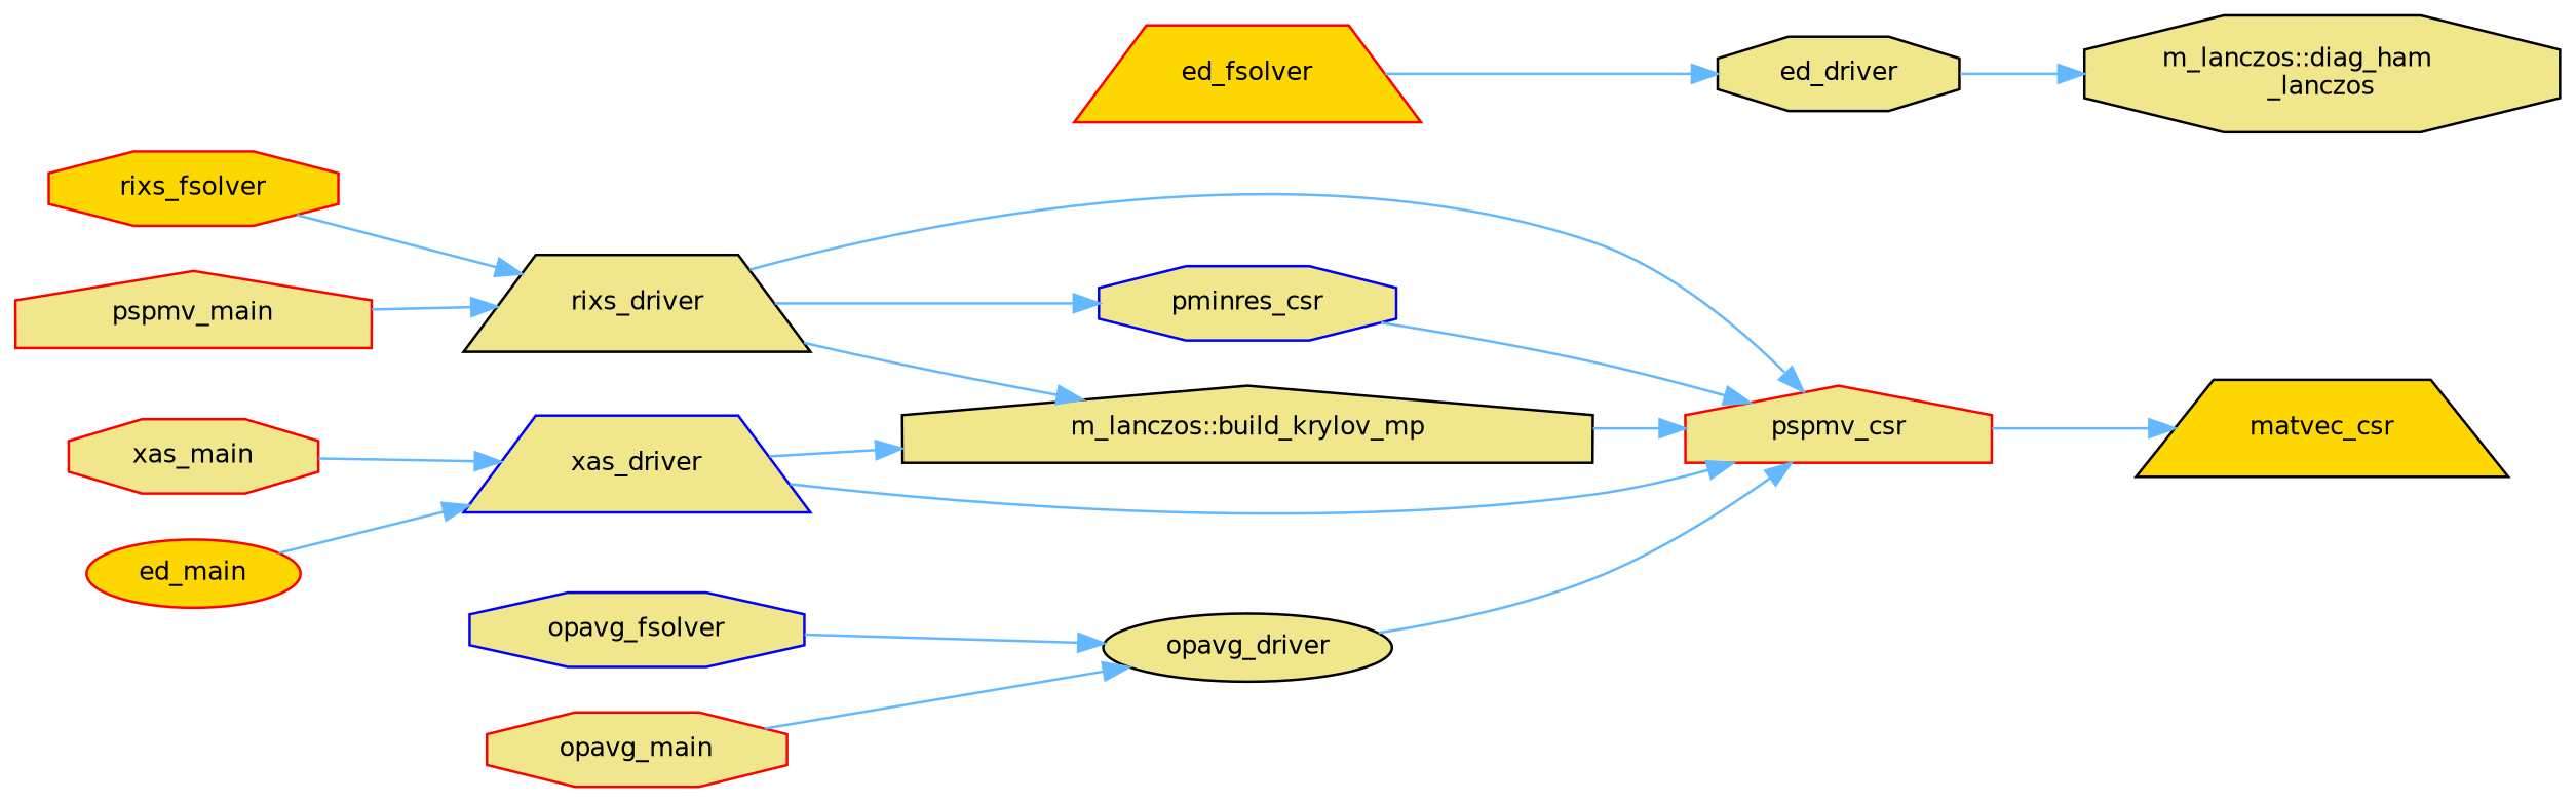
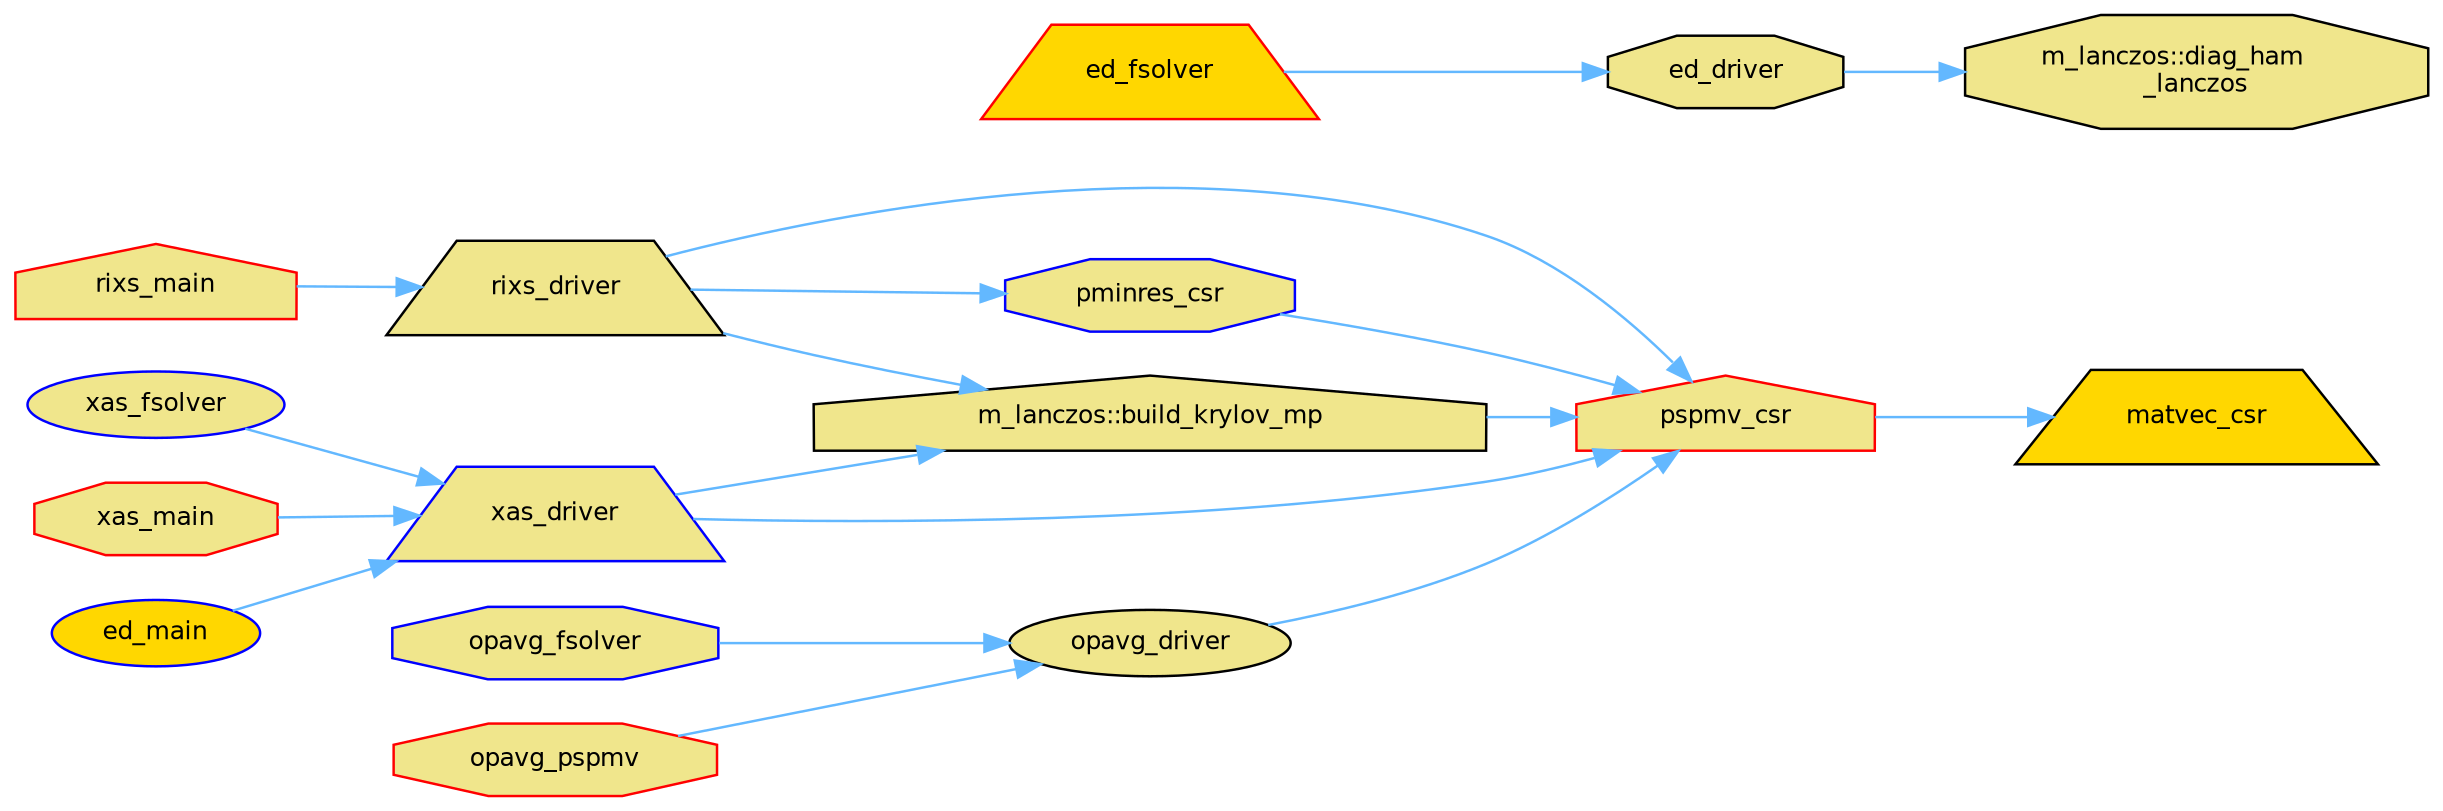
  digraph {
    rankdir=RL
    node [color=black fillcolor=khaki fontname=Helvetica fontsize=10 shape=octagon style=filled]
    edge [color=steelblue1 dir=back fontname=Helvetica fontsize=10 labelfontname=Helvetica labelfontsize=10 style=solid]
    n1 [fillcolor=gold fontcolor=black height=0.2 label=matvec_csr shape=trapezium width=0.4]
    n2 [color=red height=0.2 label=pspmv_csr shape=house width=0.4]
    n3 [height=0.2 label="m_lanczos::build_krylov_mp" shape=house width=0.4]
    n4 [height=0.2 label=rixs_driver shape=trapezium width=0.4]
    n5 [color=blue height=0.2 label=xas_driver shape=trapezium width=0.4]
    n6 [height=0.2 label=opavg_driver shape=ellipse width=0.4]
    n7 [color=blue height=0.2 label=pminres_csr width=0.4]
-   n8 [color=red fillcolor=gold height=0.2 label=rixs_fsolver width=0.4]
-   n9 [color=red height=0.2 label=pspmv_main shape=house width=0.4]
+   n9 [color=red height=0.2 label=rixs_main shape=house width=0.4]
+   n10 [color=blue height=0.2 label=xas_fsolver shape=ellipse width=0.4]
    n11 [color=red height=0.2 label=xas_main width=0.4]
-   n12 [color=red fillcolor=gold height=0.2 label=ed_main shape=ellipse width=0.4]
+   n12 [color=blue fillcolor=gold height=0.2 label=ed_main shape=ellipse width=0.4]
    n13 [height=0.2 label="m_lanczos::diag_ham\l_lanczos" width=0.4]
    n14 [height=0.2 label=ed_driver width=0.4]
    n15 [color=blue height=0.2 label=opavg_fsolver width=0.4]
-   n16 [color=red height=0.2 label=opavg_main width=0.4]
+   n16 [color=red height=0.2 label=opavg_pspmv width=0.4]
    n17 [color=red fillcolor=gold height=0.2 label=ed_fsolver shape=trapezium width=0.4]
    n1 -> n2
    n2 -> n3
    n2 -> n4
    n2 -> n5
    n2 -> n6
    n2 -> n7
    n3 -> n4
    n3 -> n5
-   n4 -> n8
    n4 -> n9
+   n5 -> n10
    n5 -> n11
    n5 -> n12
    n6 -> n15
    n6 -> n16
    n7 -> n4
    n13 -> n14
    n14 -> n17
  }
